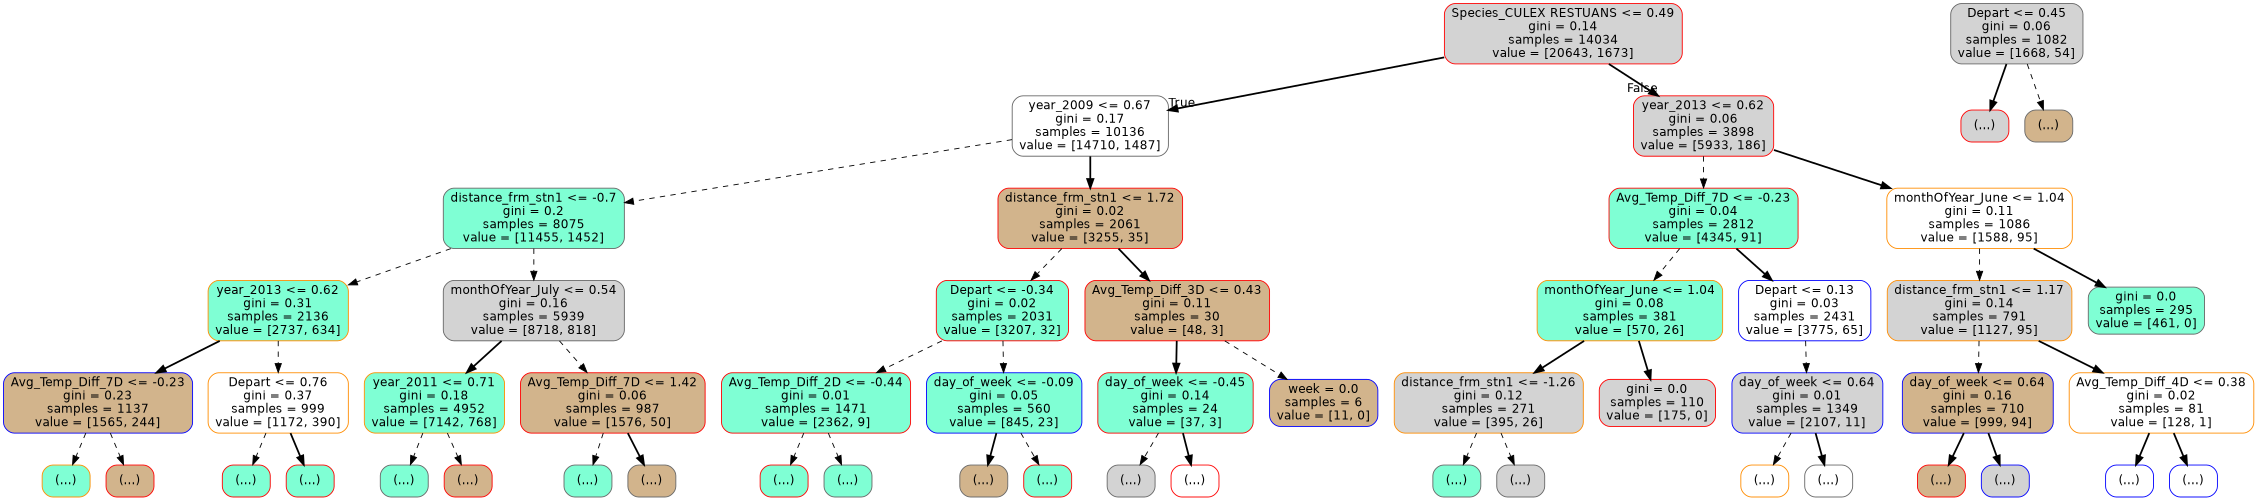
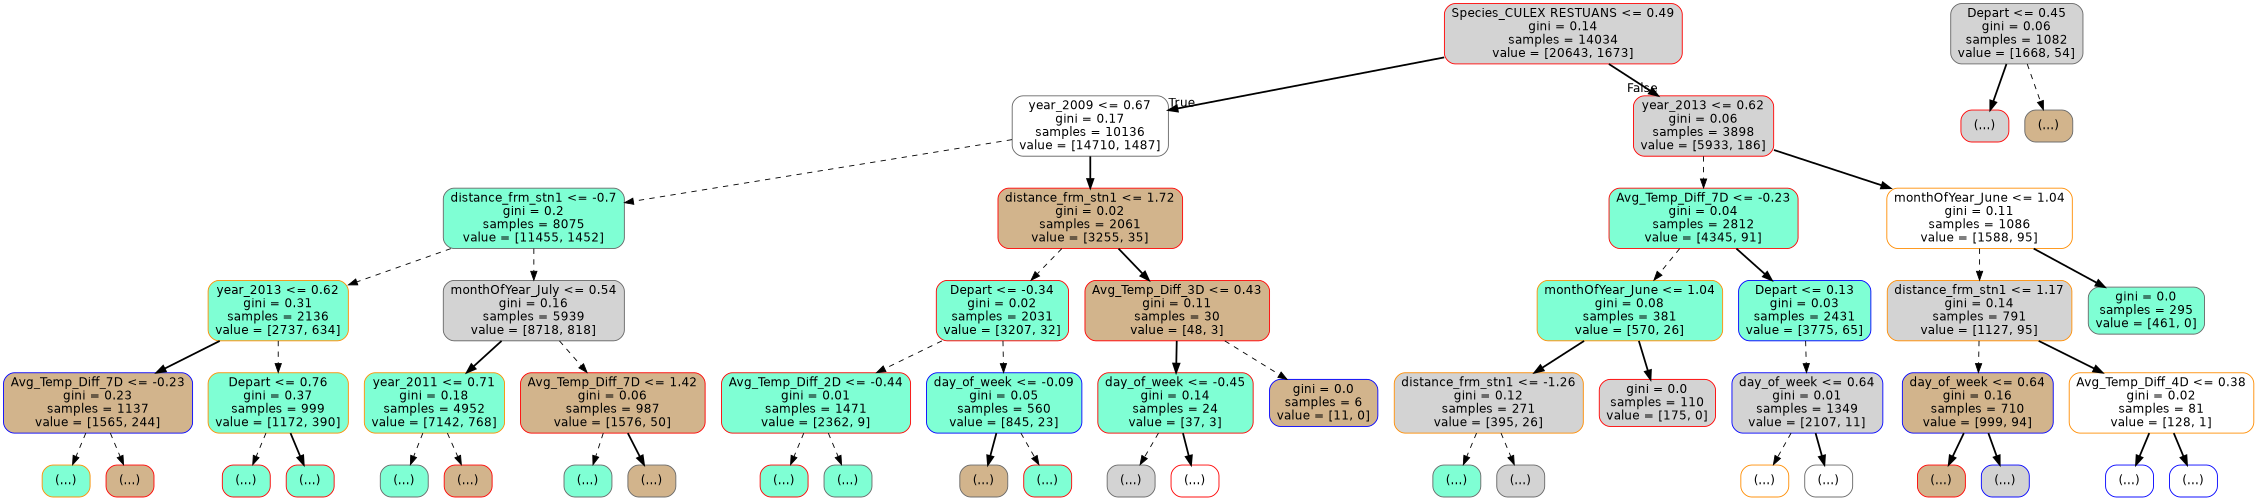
  digraph {
    node [color=red fillcolor=aquamarine fontname=helvetica shape=box style="filled, rounded"]
    edge [fontname=helvetica style=dashed]
    n1 [fillcolor=lightgrey label="Species_CULEX RESTUANS <= 0.49\ngini = 0.14\nsamples = 14034\nvalue = [20643, 1673]"]
    n2 [color=gray40 fillcolor=white label="year_2009 <= 0.67\ngini = 0.17\nsamples = 10136\nvalue = [14710, 1487]"]
    n3 [fillcolor=lightgrey label="year_2013 <= 0.62\ngini = 0.06\nsamples = 3898\nvalue = [5933, 186]"]
    n4 [color=gray40 label="distance_frm_stn1 <= -0.7\ngini = 0.2\nsamples = 8075\nvalue = [11455, 1452]"]
    n5 [fillcolor=tan label="distance_frm_stn1 <= 1.72\ngini = 0.02\nsamples = 2061\nvalue = [3255, 35]"]
    n6 [label="Avg_Temp_Diff_7D <= -0.23\ngini = 0.04\nsamples = 2812\nvalue = [4345, 91]"]
    n7 [color=darkorange fillcolor=white label="monthOfYear_June <= 1.04\ngini = 0.11\nsamples = 1086\nvalue = [1588, 95]"]
    n8 [color=darkorange label="year_2013 <= 0.62\ngini = 0.31\nsamples = 2136\nvalue = [2737, 634]"]
    n9 [color=gray40 fillcolor=lightgrey label="monthOfYear_July <= 0.54\ngini = 0.16\nsamples = 5939\nvalue = [8718, 818]"]
    n10 [label="Depart <= -0.34\ngini = 0.02\nsamples = 2031\nvalue = [3207, 32]"]
    n11 [fillcolor=tan label="Avg_Temp_Diff_3D <= 0.43\ngini = 0.11\nsamples = 30\nvalue = [48, 3]"]
    n12 [color=blue fillcolor=tan label="Avg_Temp_Diff_7D <= -0.23\ngini = 0.23\nsamples = 1137\nvalue = [1565, 244]"]
-   n13 [color=darkorange fillcolor=white label="Depart <= 0.76\ngini = 0.37\nsamples = 999\nvalue = [1172, 390]"]
+   n13 [color=darkorange label="Depart <= 0.76\ngini = 0.37\nsamples = 999\nvalue = [1172, 390]"]
    n14 [color=darkorange label="year_2011 <= 0.71\ngini = 0.18\nsamples = 4952\nvalue = [7142, 768]"]
    n15 [fillcolor=tan label="Avg_Temp_Diff_7D <= 1.42\ngini = 0.06\nsamples = 987\nvalue = [1576, 50]"]
    n16 [color=darkorange label="(...)"]
    n17 [fillcolor=tan label="(...)"]
    n18 [label="(...)"]
    n19 [label="(...)"]
    n20 [color=gray40 label="(...)"]
    n21 [fillcolor=tan label="(...)"]
    n22 [color=gray40 label="(...)"]
    n23 [color=gray40 fillcolor=tan label="(...)"]
    n24 [label="Avg_Temp_Diff_2D <= -0.44\ngini = 0.01\nsamples = 1471\nvalue = [2362, 9]"]
    n25 [color=blue label="day_of_week <= -0.09\ngini = 0.05\nsamples = 560\nvalue = [845, 23]"]
    n26 [label="day_of_week <= -0.45\ngini = 0.14\nsamples = 24\nvalue = [37, 3]"]
-   n27 [color=blue fillcolor=tan label="week = 0.0\nsamples = 6\nvalue = [11, 0]"]
+   n27 [color=blue fillcolor=tan label="gini = 0.0\nsamples = 6\nvalue = [11, 0]"]
    n28 [label="(...)"]
    n29 [color=gray40 label="(...)"]
    n30 [color=gray40 fillcolor=tan label="(...)"]
    n31 [label="(...)"]
    n32 [color=gray40 fillcolor=lightgrey label="(...)"]
    n33 [fillcolor=white label="(...)"]
    n34 [color=darkorange label="monthOfYear_June <= 1.04\ngini = 0.08\nsamples = 381\nvalue = [570, 26]"]
-   n35 [color=blue fillcolor=white label="Depart <= 0.13\ngini = 0.03\nsamples = 2431\nvalue = [3775, 65]"]
+   n35 [color=blue label="Depart <= 0.13\ngini = 0.03\nsamples = 2431\nvalue = [3775, 65]"]
    n36 [color=darkorange fillcolor=lightgrey label="distance_frm_stn1 <= 1.17\ngini = 0.14\nsamples = 791\nvalue = [1127, 95]"]
    n37 [color=gray40 label="gini = 0.0\nsamples = 295\nvalue = [461, 0]"]
    n38 [color=darkorange fillcolor=lightgrey label="distance_frm_stn1 <= -1.26\ngini = 0.12\nsamples = 271\nvalue = [395, 26]"]
    n39 [fillcolor=lightgrey label="gini = 0.0\nsamples = 110\nvalue = [175, 0]"]
    n40 [color=blue fillcolor=lightgrey label="day_of_week <= 0.64\ngini = 0.01\nsamples = 1349\nvalue = [2107, 11]"]
    n41 [color=gray40 label="(...)"]
    n42 [color=gray40 fillcolor=lightgrey label="(...)"]
    n43 [color=darkorange fillcolor=white label="(...)"]
    n44 [color=gray40 fillcolor=white label="(...)"]
    n45 [color=gray40 fillcolor=lightgrey label="Depart <= 0.45\ngini = 0.06\nsamples = 1082\nvalue = [1668, 54]"]
    n46 [fillcolor=lightgrey label="(...)"]
    n47 [color=gray40 fillcolor=tan label="(...)"]
    n48 [color=blue fillcolor=tan label="day_of_week <= 0.64\ngini = 0.16\nsamples = 710\nvalue = [999, 94]"]
    n49 [color=darkorange fillcolor=white label="Avg_Temp_Diff_4D <= 0.38\ngini = 0.02\nsamples = 81\nvalue = [128, 1]"]
    n50 [fillcolor=tan label="(...)"]
    n51 [color=blue fillcolor=lightgrey label="(...)"]
    n52 [color=blue fillcolor=white label="(...)"]
    n53 [color=blue fillcolor=white label="(...)"]
    n1 -> n2 [headlabel=True labelangle=45 labeldistance=2.5 style=bold]
    n1 -> n3 [headlabel=False labelangle=-45 labeldistance=2.5 style=bold]
    n2 -> n4
    n2 -> n5 [style=bold]
    n3 -> n6
    n3 -> n7 [style=bold]
    n4 -> n8
    n4 -> n9
    n5 -> n10
    n5 -> n11 [style=bold]
    n6 -> n34
    n6 -> n35 [style=bold]
    n7 -> n36
    n7 -> n37 [style=bold]
    n8 -> n12 [style=bold]
    n8 -> n13
    n9 -> n14 [style=bold]
    n9 -> n15
    n10 -> n24
    n10 -> n25
    n11 -> n26 [style=bold]
    n11 -> n27
    n12 -> n16
    n12 -> n17
    n13 -> n18
    n13 -> n19 [style=bold]
    n14 -> n20
    n14 -> n21
    n15 -> n22
    n15 -> n23 [style=bold]
    n24 -> n28
    n24 -> n29
    n25 -> n30 [style=bold]
    n25 -> n31
    n26 -> n32
    n26 -> n33 [style=bold]
    n34 -> n38 [style=bold]
    n34 -> n39 [style=bold]
    n35 -> n40
    n36 -> n48
    n36 -> n49 [style=bold]
    n38 -> n41
    n38 -> n42
    n40 -> n43
    n40 -> n44 [style=bold]
    n45 -> n46 [style=bold]
    n45 -> n47
    n48 -> n50 [style=bold]
    n48 -> n51 [style=bold]
    n49 -> n52 [style=bold]
    n49 -> n53 [style=bold]
  }
